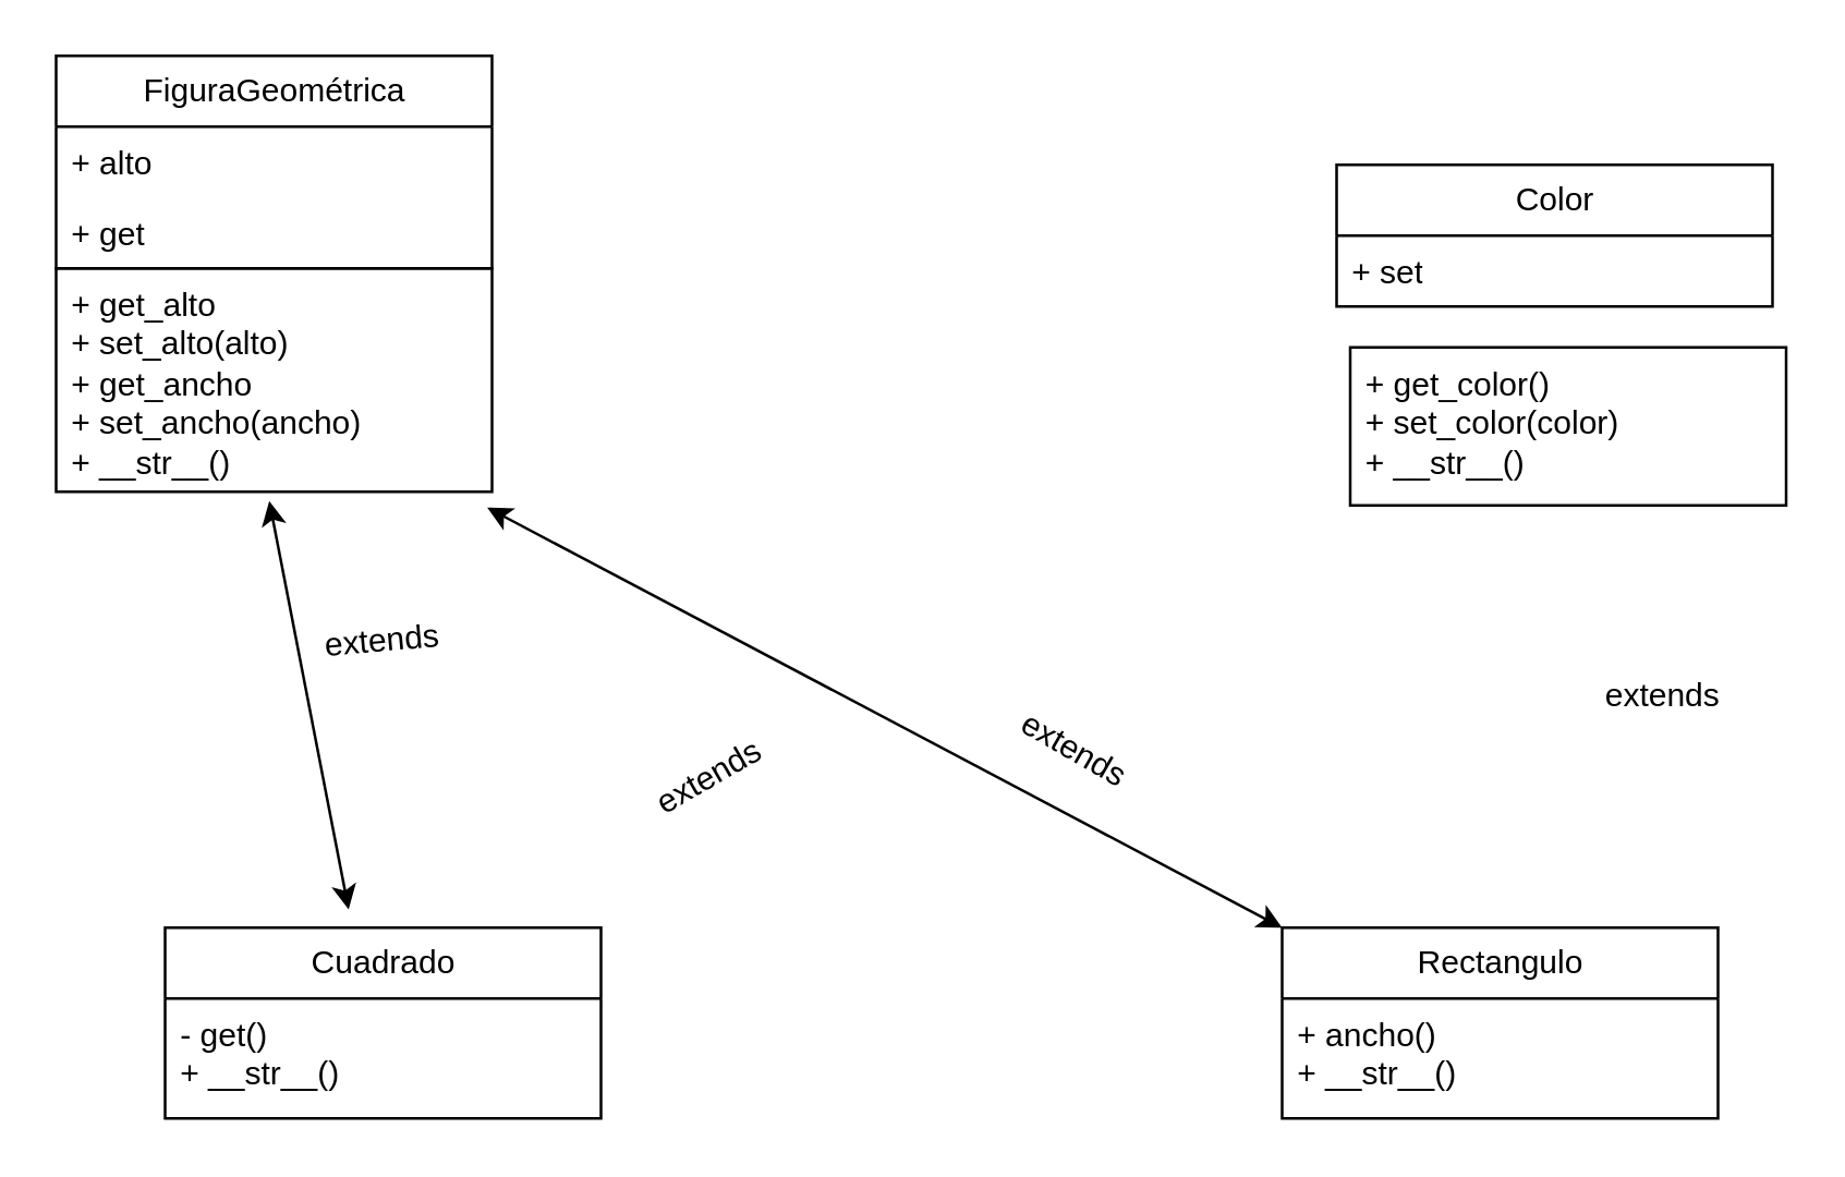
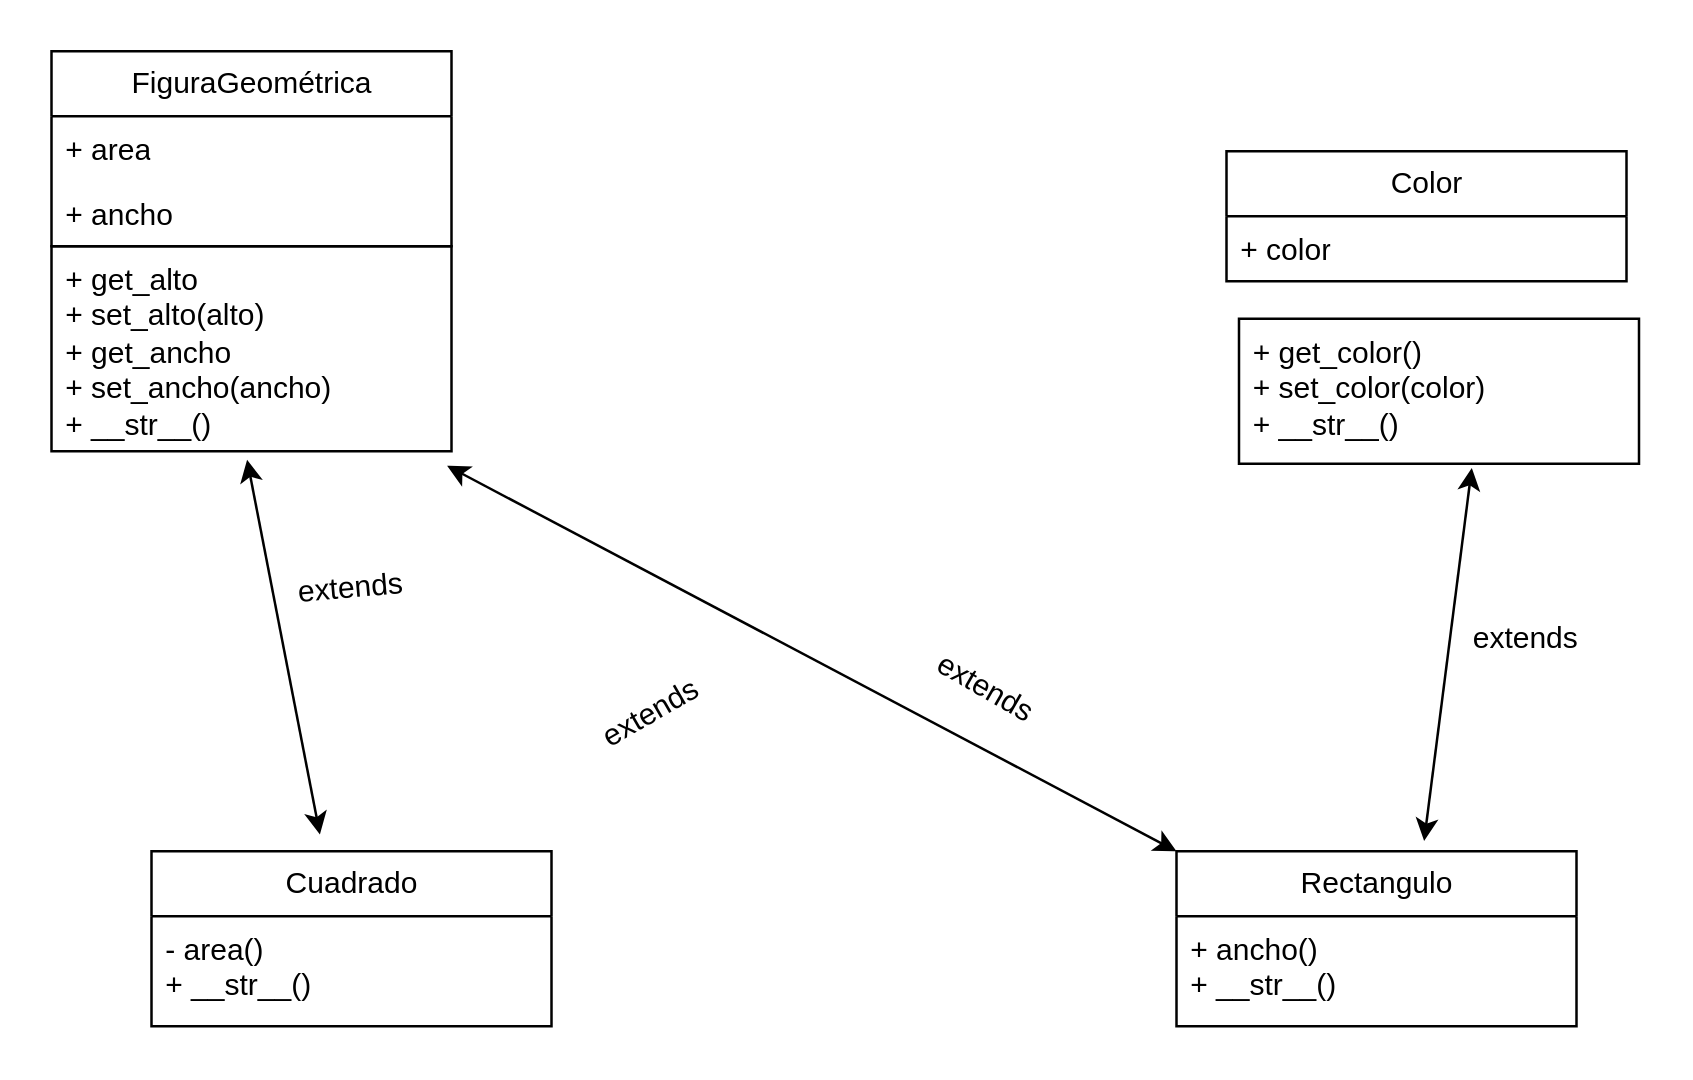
  <mxCell id="0" />
  <mxCell id="1" parent="0" />
  <mxCell id="2" value="FiguraGeométrica" style="swimlane;fontStyle=0;childLayout=stackLayout;horizontal=1;startSize=26;fillColor=none;horizontalStack=0;resizeParent=1;resizeParentMax=0;resizeLast=0;collapsible=1;marginBottom=0;html=1;" parent="1" vertex="1"><mxGeometry x="20" y="20" width="160" height="78" as="geometry" /></mxCell>
- <mxCell id="3" value="+ alto" style="text;strokeColor=none;fillColor=none;align=left;verticalAlign=top;spacingLeft=4;spacingRight=4;overflow=hidden;rotatable=0;points=[[0,0.5],[1,0.5]];portConstraint=eastwest;whiteSpace=wrap;html=1;" parent="2" vertex="1"><mxGeometry y="26" width="160" height="26" as="geometry" /></mxCell>
- <mxCell id="4" value="+ get" style="text;strokeColor=none;fillColor=none;align=left;verticalAlign=top;spacingLeft=4;spacingRight=4;overflow=hidden;rotatable=0;points=[[0,0.5],[1,0.5]];portConstraint=eastwest;whiteSpace=wrap;html=1;" parent="2" vertex="1"><mxGeometry y="52" width="160" height="26" as="geometry" /></mxCell>
+ <mxCell id="3" value="+ area" style="text;strokeColor=none;fillColor=none;align=left;verticalAlign=top;spacingLeft=4;spacingRight=4;overflow=hidden;rotatable=0;points=[[0,0.5],[1,0.5]];portConstraint=eastwest;whiteSpace=wrap;html=1;" parent="2" vertex="1"><mxGeometry y="26" width="160" height="26" as="geometry" /></mxCell>
+ <mxCell id="4" value="+ ancho" style="text;strokeColor=none;fillColor=none;align=left;verticalAlign=top;spacingLeft=4;spacingRight=4;overflow=hidden;rotatable=0;points=[[0,0.5],[1,0.5]];portConstraint=eastwest;whiteSpace=wrap;html=1;" parent="2" vertex="1"><mxGeometry y="52" width="160" height="26" as="geometry" /></mxCell>
  <mxCell id="5" value="Cuadrado" style="swimlane;fontStyle=0;childLayout=stackLayout;horizontal=1;startSize=26;fillColor=none;horizontalStack=0;resizeParent=1;resizeParentMax=0;resizeLast=0;collapsible=1;marginBottom=0;html=1;" parent="1" vertex="1"><mxGeometry x="60" y="340" width="160" height="70" as="geometry" /></mxCell>
- <mxCell id="6" value="- get()&lt;br&gt;+ __str__()" style="text;strokeColor=none;fillColor=none;align=left;verticalAlign=top;spacingLeft=4;spacingRight=4;overflow=hidden;rotatable=0;points=[[0,0.5],[1,0.5]];portConstraint=eastwest;whiteSpace=wrap;html=1;" parent="5" vertex="1"><mxGeometry y="26" width="160" height="44" as="geometry" /></mxCell>
+ <mxCell id="6" value="- area()&lt;br&gt;+ __str__()" style="text;strokeColor=none;fillColor=none;align=left;verticalAlign=top;spacingLeft=4;spacingRight=4;overflow=hidden;rotatable=0;points=[[0,0.5],[1,0.5]];portConstraint=eastwest;whiteSpace=wrap;html=1;" parent="5" vertex="1"><mxGeometry y="26" width="160" height="44" as="geometry" /></mxCell>
  <mxCell id="7" value="Color" style="swimlane;fontStyle=0;childLayout=stackLayout;horizontal=1;startSize=26;fillColor=none;horizontalStack=0;resizeParent=1;resizeParentMax=0;resizeLast=0;collapsible=1;marginBottom=0;html=1;" parent="1" vertex="1"><mxGeometry x="490" y="60" width="160" height="52" as="geometry" /></mxCell>
- <mxCell id="8" value="+ set" style="text;strokeColor=none;fillColor=none;align=left;verticalAlign=top;spacingLeft=4;spacingRight=4;overflow=hidden;rotatable=0;points=[[0,0.5],[1,0.5]];portConstraint=eastwest;whiteSpace=wrap;html=1;" parent="7" vertex="1"><mxGeometry y="26" width="160" height="26" as="geometry" /></mxCell>
+ <mxCell id="8" value="+ color" style="text;strokeColor=none;fillColor=none;align=left;verticalAlign=top;spacingLeft=4;spacingRight=4;overflow=hidden;rotatable=0;points=[[0,0.5],[1,0.5]];portConstraint=eastwest;whiteSpace=wrap;html=1;" parent="7" vertex="1"><mxGeometry y="26" width="160" height="26" as="geometry" /></mxCell>
  <mxCell id="9" value="" style="endArrow=classic;startArrow=classic;html=1;exitX=0.421;exitY=-0.096;exitDx=0;exitDy=0;exitPerimeter=0;entryX=0.489;entryY=1.041;entryDx=0;entryDy=0;entryPerimeter=0;" parent="1" edge="1" target="15" source="5"><mxGeometry width="50" height="50" relative="1" as="geometry"><mxPoint x="350" y="290" as="sourcePoint" /><mxPoint x="100" y="200" as="targetPoint" /></mxGeometry></mxCell>
  <mxCell id="10" value="extends" style="text;html=1;strokeColor=none;fillColor=none;align=center;verticalAlign=middle;whiteSpace=wrap;rounded=0;rotation=-5;" parent="1" vertex="1"><mxGeometry x="110" y="220" width="60" height="30" as="geometry" /></mxCell>
  <mxCell id="11" value="extends" style="text;html=1;strokeColor=none;fillColor=none;align=center;verticalAlign=middle;whiteSpace=wrap;rounded=0;rotation=-30;" parent="1" vertex="1"><mxGeometry x="230" y="270" width="60" height="30" as="geometry" /></mxCell>
  <mxCell id="12" value="Rectangulo" style="swimlane;fontStyle=0;childLayout=stackLayout;horizontal=1;startSize=26;fillColor=none;horizontalStack=0;resizeParent=1;resizeParentMax=0;resizeLast=0;collapsible=1;marginBottom=0;html=1;" vertex="1" parent="1"><mxGeometry x="470" y="340" width="160" height="70" as="geometry" /></mxCell>
  <mxCell id="13" value="+ ancho()&lt;br&gt;+ __str__()" style="text;strokeColor=none;fillColor=none;align=left;verticalAlign=top;spacingLeft=4;spacingRight=4;overflow=hidden;rotatable=0;points=[[0,0.5],[1,0.5]];portConstraint=eastwest;whiteSpace=wrap;html=1;" vertex="1" parent="12"><mxGeometry y="26" width="160" height="44" as="geometry" /></mxCell>
  <mxCell id="14" value="+ get_color()&lt;br&gt;+ set_color(color)&lt;br&gt;+ __str__()" style="text;strokeColor=default;fillColor=none;align=left;verticalAlign=top;spacingLeft=4;spacingRight=4;overflow=hidden;rotatable=0;points=[[0,0.5],[1,0.5]];portConstraint=eastwest;whiteSpace=wrap;html=1;" vertex="1" parent="1"><mxGeometry x="495" y="127" width="160" height="58" as="geometry" /></mxCell>
  <mxCell id="15" value="+ get_alto&lt;br&gt;+ set_alto(alto)&lt;br&gt;+ get_ancho&lt;br&gt;+ set_ancho(ancho)&lt;br&gt;+ __str__()" style="text;strokeColor=default;fillColor=none;align=left;verticalAlign=top;spacingLeft=4;spacingRight=4;overflow=hidden;rotatable=0;points=[[0,0.5],[1,0.5]];portConstraint=eastwest;whiteSpace=wrap;html=1;" vertex="1" parent="1"><mxGeometry x="20" y="98" width="160" height="82" as="geometry" /></mxCell>
  <mxCell id="16" value="" style="endArrow=classic;startArrow=classic;html=1;exitX=0;exitY=0;exitDx=0;exitDy=0;entryX=0.989;entryY=1.071;entryDx=0;entryDy=0;entryPerimeter=0;" edge="1" parent="1" source="12" target="15"><mxGeometry width="50" height="50" relative="1" as="geometry"><mxPoint x="469.12" y="359.96" as="sourcePoint" /><mxPoint x="440" y="210.042" as="targetPoint" /></mxGeometry></mxCell>
+ <mxCell id="17" value="" style="endArrow=classic;startArrow=classic;html=1;exitX=0.619;exitY=-0.059;exitDx=0;exitDy=0;entryX=0.582;entryY=1.029;entryDx=0;entryDy=0;entryPerimeter=0;exitPerimeter=0;" edge="1" parent="1" source="12" target="14"><mxGeometry width="50" height="50" relative="1" as="geometry"><mxPoint x="330" y="398.32" as="sourcePoint" /><mxPoint x="600.64" y="171.672" as="targetPoint" /></mxGeometry></mxCell>
  <mxCell id="18" value="extends" style="text;html=1;strokeColor=none;fillColor=none;align=center;verticalAlign=middle;whiteSpace=wrap;rounded=0;rotation=30;" vertex="1" parent="1"><mxGeometry x="364" y="260" width="60" height="30" as="geometry" /></mxCell>
  <mxCell id="19" value="extends" style="text;html=1;strokeColor=none;fillColor=none;align=center;verticalAlign=middle;whiteSpace=wrap;rounded=0;rotation=0;" vertex="1" parent="1"><mxGeometry x="580" y="240" width="60" height="30" as="geometry" /></mxCell>
